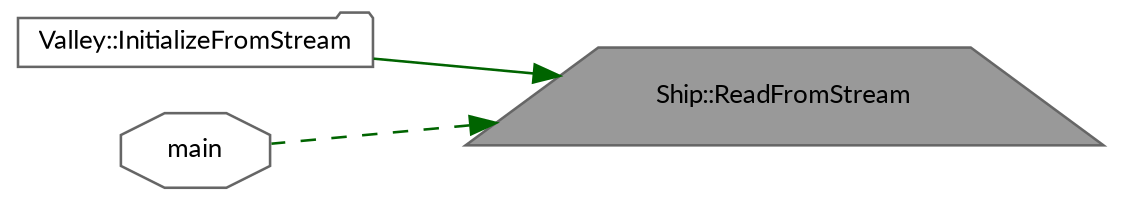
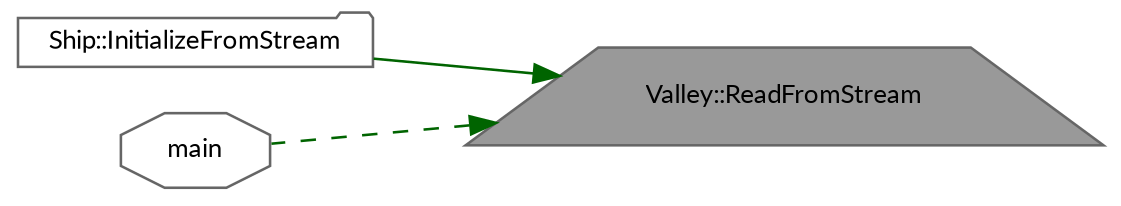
  digraph {
    fontname=Lato
    rankdir=RL
    node [color=grey40 fillcolor=white fontname=Lato fontsize=10 style=filled]
    edge [color=darkgreen dir=back fontname=Lato fontsize=10 labelfontname=Helvetica labelfontsize=10]
-   n1 [color=gray40 fillcolor=grey60 fontcolor=black height=0.2 label="Ship::ReadFromStream" shape=trapezium width=0.4]
-   n2 [height=0.2 label="Valley::InitializeFromStream" shape=folder width=0.4]
+   n1 [color=gray40 fillcolor=grey60 fontcolor=black height=0.2 label="Valley::ReadFromStream" shape=trapezium width=0.4]
+   n2 [height=0.2 label="Ship::InitializeFromStream" shape=folder width=0.4]
    n3 [height=0.2 label=main shape=octagon width=0.4]
    n1 -> n2 [style=solid]
    n1 -> n3 [style=dashed]
  }
